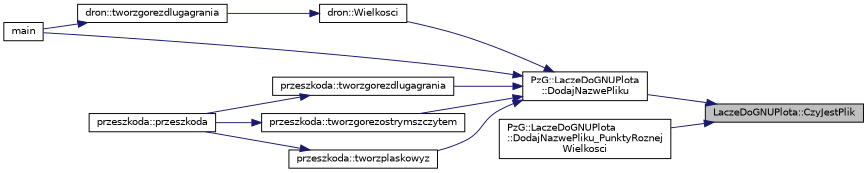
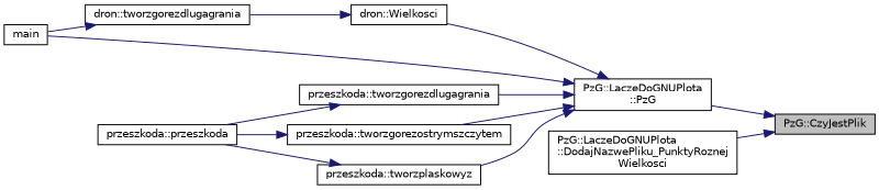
  digraph {
    rankdir=RL
    node [color=black fillcolor=white fontname=Helvetica fontsize=10 shape=record style=filled]
    edge [color=midnightblue dir=back fontname=Helvetica fontsize=10 labelfontname=Helvetica labelfontsize=10 style=solid]
-   n1 [fillcolor=grey75 fontcolor=black height=0.2 label="LaczeDoGNUPlota::CzyJestPlik" width=0.4]
-   n2 [height=0.2 label="PzG::LaczeDoGNUPlota\l::DodajNazwePliku" width=0.4]
+   n1 [fillcolor=grey75 fontcolor=black height=0.2 label="PzG::CzyJestPlik" width=0.4]
+   n2 [height=0.2 label="PzG::LaczeDoGNUPlota\l::PzG" width=0.4]
    n3 [height=0.2 label="PzG::LaczeDoGNUPlota\l::DodajNazwePliku_PunktyRoznej\lWielkosci" width=0.4]
    n4 [height=0.2 label="dron::Wielkosci" width=0.4]
    n5 [height=0.2 label=main width=0.4]
    n6 [height=0.2 label="przeszkoda::tworzgorezdlugagrania" width=0.4]
    n7 [height=0.2 label="przeszkoda::tworzgorezostrymszczytem" width=0.4]
    n8 [height=0.2 label="przeszkoda::tworzplaskowyz" width=0.4]
    n9 [height=0.2 label="dron::tworzgorezdlugagrania" width=0.4]
    n10 [height=0.2 label="przeszkoda::przeszkoda" width=0.4]
    n1 -> n2
    n1 -> n3
    n2 -> n4
    n2 -> n5
    n2 -> n6
    n2 -> n7
    n2 -> n8
    n4 -> n9
    n6 -> n10
    n7 -> n10
    n8 -> n10
    n9 -> n5
  }
